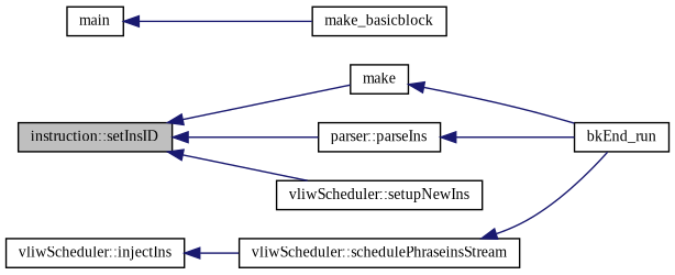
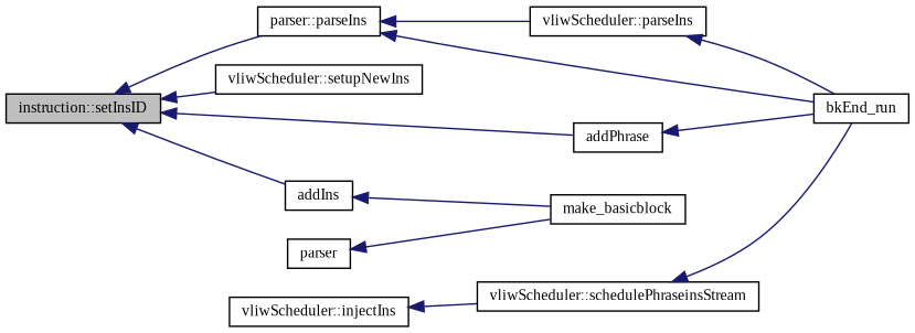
  digraph {
    fontname="Liberation Serif"
    rankdir=LR
    node [color=black fillcolor=white fontname="Liberation Serif" fontsize=10 shape=record style=filled]
    edge [color=midnightblue dir=back fontname="Liberation Serif" fontsize=10 labelfontname=Helvetica labelfontsize=10 style=solid]
    n1 [fillcolor=grey75 fontcolor=black height=0.2 label="instruction::setInsID" width=0.4]
-   n3 [height=0.2 label=make width=0.4]
+   n2 [height=0.2 label=addIns width=0.4]
+   n3 [height=0.2 label=addPhrase width=0.4]
    n4 [height=0.2 label="parser::parseIns" width=0.4]
    n5 [height=0.2 label="vliwScheduler::setupNewIns" width=0.4]
    n6 [height=0.2 label=make_basicblock width=0.4]
    n7 [height=0.2 label=bkEnd_run width=0.4]
-   n9 [height=0.2 label=main width=0.4]
+   n8 [height=0.2 label="vliwScheduler::parseIns" width=0.4]
+   n9 [height=0.2 label=parser width=0.4]
    n10 [height=0.2 label="vliwScheduler::injectIns" width=0.4]
    n11 [height=0.2 label="vliwScheduler::schedulePhraseinsStream" width=0.4]
+   n1 -> n2
    n1 -> n3
    n1 -> n4
    n1 -> n5
+   n2 -> n6
    n3 -> n7
    n4 -> n7
+   n4 -> n8
+   n8 -> n7
    n9 -> n6
    n10 -> n11
    n11 -> n7
  }
